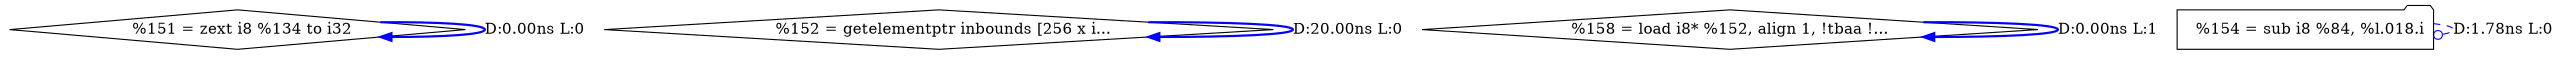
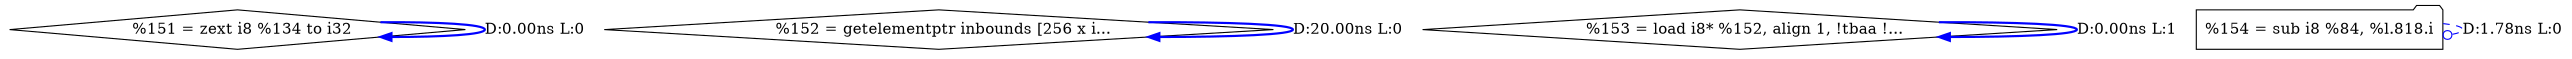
  digraph {
    node [shape=diamond]
    edge [arrowhead=normal color=blue style=bold]
    n1 [label="  %151 = zext i8 %134 to i32"]
    n2 [label="  %152 = getelementptr inbounds [256 x i..."]
-   n3 [label="%158 = load i8* %152, align 1, !tbaa !..."]
-   n4 [label="  %154 = sub i8 %84, %l.018.i" shape=folder]
+   n3 [label="  %153 = load i8* %152, align 1, !tbaa !..."]
+   n4 [label="%154 = sub i8 %84, %l.818.i" shape=folder]
    n1 -> n1 [label="D:0.00ns L:0"]
    n2 -> n2 [label="D:20.00ns L:0"]
    n3 -> n3 [label="D:0.00ns L:1"]
    n4 -> n4 [arrowhead=odot label="D:1.78ns L:0" style=dashed]
  }
